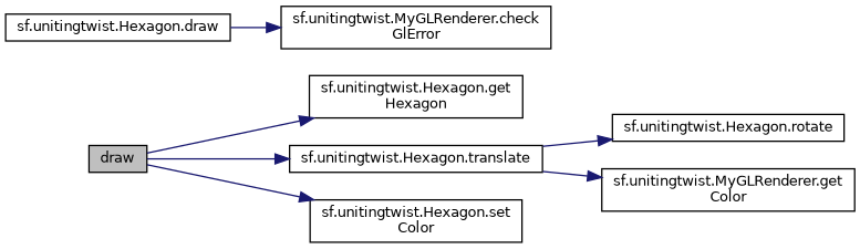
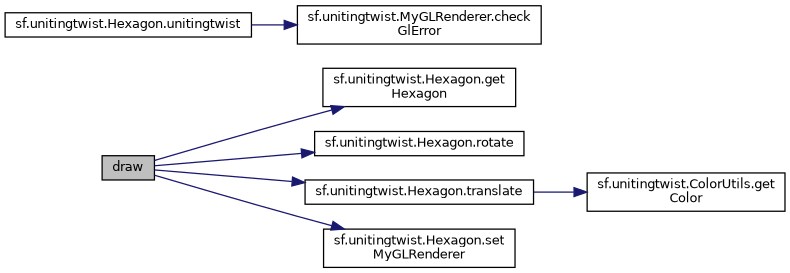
  digraph {
    rankdir=LR
    node [color=black fillcolor=white fontname=Helvetica fontsize=10 shape=record style=filled]
    edge [color=midnightblue fontname=Helvetica fontsize=10 labelfontname=Helvetica labelfontsize=10 style=solid]
    n1 [fillcolor=grey75 fontcolor=black height=0.2 label=draw width=0.4]
    n2 [height=0.2 label="sf.unitingtwist.Hexagon.get\lHexagon" width=0.4]
    n3 [height=0.2 label="sf.unitingtwist.Hexagon.rotate" width=0.4]
    n4 [height=0.2 label="sf.unitingtwist.Hexagon.translate" width=0.4]
-   n5 [height=0.2 label="sf.unitingtwist.Hexagon.set\lColor" width=0.4]
-   n6 [height=0.2 label="sf.unitingtwist.MyGLRenderer.get\lColor" width=0.4]
-   n7 [height=0.2 label="sf.unitingtwist.Hexagon.draw" width=0.4]
+   n5 [height=0.2 label="sf.unitingtwist.Hexagon.set\lMyGLRenderer" width=0.4]
+   n6 [height=0.2 label="sf.unitingtwist.ColorUtils.get\lColor" width=0.4]
+   n7 [height=0.2 label="sf.unitingtwist.Hexagon.unitingtwist" width=0.4]
    n8 [height=0.2 label="sf.unitingtwist.MyGLRenderer.check\lGlError" width=0.4]
    n1 -> n2
-   n4 -> n3
+   n1 -> n3
    n1 -> n4
    n1 -> n5
    n4 -> n6
    n7 -> n8
  }
